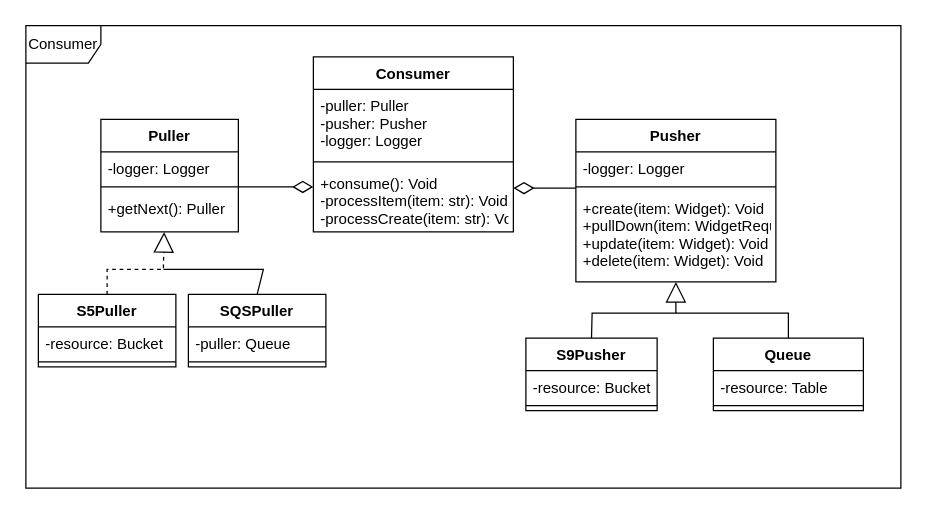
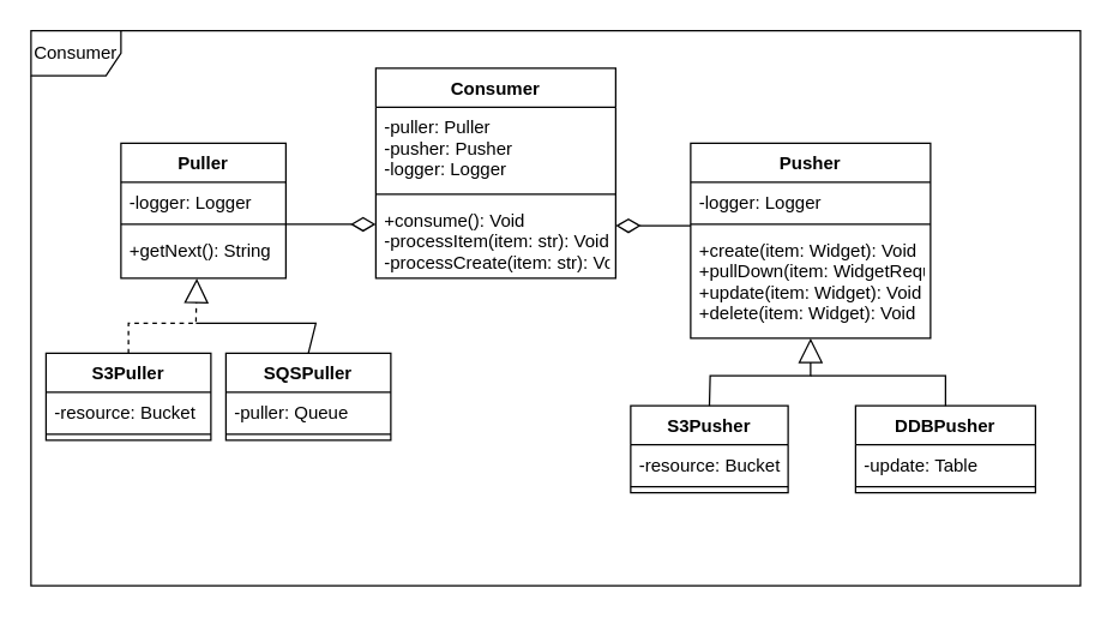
  <mxCell id="0" />
  <mxCell id="1" parent="0" />
  <mxCell id="2" value="Consumer" style="shape=umlFrame;whiteSpace=wrap;html=1;" parent="1" vertex="1"><mxGeometry x="20" y="20" width="700" height="370" as="geometry" /></mxCell>
  <mxCell id="3" value="Consumer" style="swimlane;fontStyle=1;align=center;verticalAlign=top;childLayout=stackLayout;horizontal=1;startSize=26;horizontalStack=0;resizeParent=1;resizeParentMax=0;resizeLast=0;collapsible=1;marginBottom=0;" parent="1" vertex="1"><mxGeometry x="250" y="45" width="160" height="140" as="geometry" /></mxCell>
  <mxCell id="4" value="-puller: Puller&#10;-pusher: Pusher&#10;-logger: Logger" style="text;strokeColor=none;fillColor=none;align=left;verticalAlign=top;spacingLeft=4;spacingRight=4;overflow=hidden;rotatable=0;points=[[0,0.5],[1,0.5]];portConstraint=eastwest;" parent="3" vertex="1"><mxGeometry y="26" width="160" height="54" as="geometry" /></mxCell>
  <mxCell id="5" value="" style="line;strokeWidth=1;fillColor=none;align=left;verticalAlign=middle;spacingTop=-1;spacingLeft=3;spacingRight=3;rotatable=0;labelPosition=right;points=[];portConstraint=eastwest;strokeColor=inherit;" parent="3" vertex="1"><mxGeometry y="80" width="160" height="8" as="geometry" /></mxCell>
  <mxCell id="6" value="+consume(): Void&#10;-processItem(item: str): Void&#10;-processCreate(item: str): Void&#10;" style="text;strokeColor=none;fillColor=none;align=left;verticalAlign=top;spacingLeft=4;spacingRight=4;overflow=hidden;rotatable=0;points=[[0,0.5],[1,0.5]];portConstraint=eastwest;" parent="3" vertex="1"><mxGeometry y="88" width="160" height="52" as="geometry" /></mxCell>
  <mxCell id="7" value="Pusher" style="swimlane;fontStyle=1;align=center;verticalAlign=top;childLayout=stackLayout;horizontal=1;startSize=26;horizontalStack=0;resizeParent=1;resizeParentMax=0;resizeLast=0;collapsible=1;marginBottom=0;" parent="1" vertex="1"><mxGeometry x="460" y="95" width="160" height="130" as="geometry" /></mxCell>
  <mxCell id="8" value="-logger: Logger" style="text;strokeColor=none;fillColor=none;align=left;verticalAlign=top;spacingLeft=4;spacingRight=4;overflow=hidden;rotatable=0;points=[[0,0.5],[1,0.5]];portConstraint=eastwest;" parent="7" vertex="1"><mxGeometry y="26" width="160" height="24" as="geometry" /></mxCell>
  <mxCell id="9" value="" style="line;strokeWidth=1;fillColor=none;align=left;verticalAlign=middle;spacingTop=-1;spacingLeft=3;spacingRight=3;rotatable=0;labelPosition=right;points=[];portConstraint=eastwest;strokeColor=inherit;" parent="7" vertex="1"><mxGeometry y="50" width="160" height="8" as="geometry" /></mxCell>
  <mxCell id="10" value="+create(item: Widget): Void&#10;+pullDown(item: WidgetRequest): String&#10;+update(item: Widget): Void&#10;+delete(item: Widget): Void" style="text;strokeColor=none;fillColor=none;align=left;verticalAlign=top;spacingLeft=4;spacingRight=4;overflow=hidden;rotatable=0;points=[[0,0.5],[1,0.5]];portConstraint=eastwest;" parent="7" vertex="1"><mxGeometry y="58" width="160" height="72" as="geometry" /></mxCell>
- <mxCell id="11" value="S9Pusher" style="swimlane;fontStyle=1;align=center;verticalAlign=top;childLayout=stackLayout;horizontal=1;startSize=26;horizontalStack=0;resizeParent=1;resizeParentMax=0;resizeLast=0;collapsible=1;marginBottom=0;" parent="1" vertex="1"><mxGeometry x="420" y="270" width="105" height="58" as="geometry" /></mxCell>
+ <mxCell id="11" value="S3Pusher" style="swimlane;fontStyle=1;align=center;verticalAlign=top;childLayout=stackLayout;horizontal=1;startSize=26;horizontalStack=0;resizeParent=1;resizeParentMax=0;resizeLast=0;collapsible=1;marginBottom=0;" parent="1" vertex="1"><mxGeometry x="420" y="270" width="105" height="58" as="geometry" /></mxCell>
  <mxCell id="12" value="-resource: Bucket" style="text;strokeColor=none;fillColor=none;align=left;verticalAlign=top;spacingLeft=4;spacingRight=4;overflow=hidden;rotatable=0;points=[[0,0.5],[1,0.5]];portConstraint=eastwest;" parent="11" vertex="1"><mxGeometry y="26" width="105" height="24" as="geometry" /></mxCell>
  <mxCell id="13" value="" style="line;strokeWidth=1;fillColor=none;align=left;verticalAlign=middle;spacingTop=-1;spacingLeft=3;spacingRight=3;rotatable=0;labelPosition=right;points=[];portConstraint=eastwest;strokeColor=inherit;" parent="11" vertex="1"><mxGeometry y="50" width="105" height="8" as="geometry" /></mxCell>
- <mxCell id="14" value="Queue" style="swimlane;fontStyle=1;align=center;verticalAlign=top;childLayout=stackLayout;horizontal=1;startSize=26;horizontalStack=0;resizeParent=1;resizeParentMax=0;resizeLast=0;collapsible=1;marginBottom=0;" parent="1" vertex="1"><mxGeometry x="570" y="270" width="120" height="58" as="geometry" /></mxCell>
- <mxCell id="15" value="-resource: Table" style="text;strokeColor=none;fillColor=none;align=left;verticalAlign=top;spacingLeft=4;spacingRight=4;overflow=hidden;rotatable=0;points=[[0,0.5],[1,0.5]];portConstraint=eastwest;" parent="14" vertex="1"><mxGeometry y="26" width="120" height="24" as="geometry" /></mxCell>
+ <mxCell id="14" value="DDBPusher" style="swimlane;fontStyle=1;align=center;verticalAlign=top;childLayout=stackLayout;horizontal=1;startSize=26;horizontalStack=0;resizeParent=1;resizeParentMax=0;resizeLast=0;collapsible=1;marginBottom=0;" parent="1" vertex="1"><mxGeometry x="570" y="270" width="120" height="58" as="geometry" /></mxCell>
+ <mxCell id="15" value="-update: Table" style="text;strokeColor=none;fillColor=none;align=left;verticalAlign=top;spacingLeft=4;spacingRight=4;overflow=hidden;rotatable=0;points=[[0,0.5],[1,0.5]];portConstraint=eastwest;" parent="14" vertex="1"><mxGeometry y="26" width="120" height="24" as="geometry" /></mxCell>
  <mxCell id="16" value="" style="line;strokeWidth=1;fillColor=none;align=left;verticalAlign=middle;spacingTop=-1;spacingLeft=3;spacingRight=3;rotatable=0;labelPosition=right;points=[];portConstraint=eastwest;strokeColor=inherit;" parent="14" vertex="1"><mxGeometry y="50" width="120" height="8" as="geometry" /></mxCell>
  <mxCell id="17" value="Puller" style="swimlane;fontStyle=1;align=center;verticalAlign=top;childLayout=stackLayout;horizontal=1;startSize=26;horizontalStack=0;resizeParent=1;resizeParentMax=0;resizeLast=0;collapsible=1;marginBottom=0;" parent="1" vertex="1"><mxGeometry x="80" y="95" width="110" height="90" as="geometry" /></mxCell>
  <mxCell id="18" value="-logger: Logger" style="text;strokeColor=none;fillColor=none;align=left;verticalAlign=top;spacingLeft=4;spacingRight=4;overflow=hidden;rotatable=0;points=[[0,0.5],[1,0.5]];portConstraint=eastwest;" parent="17" vertex="1"><mxGeometry y="26" width="110" height="24" as="geometry" /></mxCell>
  <mxCell id="19" value="" style="line;strokeWidth=1;fillColor=none;align=left;verticalAlign=middle;spacingTop=-1;spacingLeft=3;spacingRight=3;rotatable=0;labelPosition=right;points=[];portConstraint=eastwest;strokeColor=inherit;" parent="17" vertex="1"><mxGeometry y="50" width="110" height="8" as="geometry" /></mxCell>
- <mxCell id="20" value="+getNext(): Puller" style="text;strokeColor=none;fillColor=none;align=left;verticalAlign=top;spacingLeft=4;spacingRight=4;overflow=hidden;rotatable=0;points=[[0,0.5],[1,0.5]];portConstraint=eastwest;" parent="17" vertex="1"><mxGeometry y="58" width="110" height="32" as="geometry" /></mxCell>
- <mxCell id="21" value="S5Puller" style="swimlane;fontStyle=1;align=center;verticalAlign=top;childLayout=stackLayout;horizontal=1;startSize=26;horizontalStack=0;resizeParent=1;resizeParentMax=0;resizeLast=0;collapsible=1;marginBottom=0;" parent="1" vertex="1"><mxGeometry x="30" y="235" width="110" height="58" as="geometry" /></mxCell>
+ <mxCell id="20" value="+getNext(): String" style="text;strokeColor=none;fillColor=none;align=left;verticalAlign=top;spacingLeft=4;spacingRight=4;overflow=hidden;rotatable=0;points=[[0,0.5],[1,0.5]];portConstraint=eastwest;" parent="17" vertex="1"><mxGeometry y="58" width="110" height="32" as="geometry" /></mxCell>
+ <mxCell id="21" value="S3Puller" style="swimlane;fontStyle=1;align=center;verticalAlign=top;childLayout=stackLayout;horizontal=1;startSize=26;horizontalStack=0;resizeParent=1;resizeParentMax=0;resizeLast=0;collapsible=1;marginBottom=0;" parent="1" vertex="1"><mxGeometry x="30" y="235" width="110" height="58" as="geometry" /></mxCell>
  <mxCell id="22" value="-resource: Bucket" style="text;strokeColor=none;fillColor=none;align=left;verticalAlign=top;spacingLeft=4;spacingRight=4;overflow=hidden;rotatable=0;points=[[0,0.5],[1,0.5]];portConstraint=eastwest;" parent="21" vertex="1"><mxGeometry y="26" width="110" height="24" as="geometry" /></mxCell>
  <mxCell id="23" value="" style="line;strokeWidth=1;fillColor=none;align=left;verticalAlign=middle;spacingTop=-1;spacingLeft=3;spacingRight=3;rotatable=0;labelPosition=right;points=[];portConstraint=eastwest;strokeColor=inherit;" parent="21" vertex="1"><mxGeometry y="50" width="110" height="8" as="geometry" /></mxCell>
  <mxCell id="24" value="" style="endArrow=diamondThin;html=1;rounded=0;strokeColor=default;endFill=0;entryX=0;entryY=0.308;entryDx=0;entryDy=0;entryPerimeter=0;endSize=14;" parent="1" source="19" target="6" edge="1"><mxGeometry width="50" height="50" relative="1" as="geometry"><mxPoint x="200" y="145" as="sourcePoint" /><mxPoint x="240" y="159" as="targetPoint" /></mxGeometry></mxCell>
  <mxCell id="25" value="" style="endArrow=diamondThin;html=1;rounded=0;strokeColor=default;endFill=0;entryX=1;entryY=0.327;entryDx=0;entryDy=0;entryPerimeter=0;endSize=14;exitX=0;exitY=0.625;exitDx=0;exitDy=0;exitPerimeter=0;" parent="1" source="9" target="6" edge="1"><mxGeometry width="50" height="50" relative="1" as="geometry"><mxPoint x="450" y="155" as="sourcePoint" /><mxPoint x="390" y="205.006" as="targetPoint" /></mxGeometry></mxCell>
  <mxCell id="26" value="" style="endArrow=block;html=1;rounded=0;strokeColor=default;endSize=14;endFill=0;exitX=0.5;exitY=0;exitDx=0;exitDy=0;" parent="1" source="11" target="10" edge="1"><mxGeometry width="50" height="50" relative="1" as="geometry"><mxPoint x="430" y="230" as="sourcePoint" /><mxPoint x="540" y="230" as="targetPoint" /><Array as="points"><mxPoint x="473" y="250" /><mxPoint x="540" y="250" /></Array></mxGeometry></mxCell>
  <mxCell id="27" value="" style="endArrow=none;html=1;rounded=0;strokeColor=default;endSize=14;endFill=0;" parent="1" source="14" edge="1"><mxGeometry width="50" height="50" relative="1" as="geometry"><mxPoint x="680" y="250" as="sourcePoint" /><mxPoint x="540" y="250" as="targetPoint" /><Array as="points"><mxPoint x="630" y="250" /></Array></mxGeometry></mxCell>
  <mxCell id="28" value="" style="endArrow=block;html=1;rounded=0;strokeColor=default;endSize=14;endFill=0;entryX=0.46;entryY=1.004;entryDx=0;entryDy=0;entryPerimeter=0;dashed=1;" parent="1" source="21" target="20" edge="1"><mxGeometry width="50" height="50" relative="1" as="geometry"><mxPoint x="80" y="225" as="sourcePoint" /><mxPoint x="147.5" y="185" as="targetPoint" /><Array as="points"><mxPoint x="85" y="215" /><mxPoint x="130" y="215" /></Array></mxGeometry></mxCell>
  <mxCell id="29" value="SQSPuller" style="swimlane;fontStyle=1;align=center;verticalAlign=top;childLayout=stackLayout;horizontal=1;startSize=26;horizontalStack=0;resizeParent=1;resizeParentMax=0;resizeLast=0;collapsible=1;marginBottom=0;" vertex="1" parent="1"><mxGeometry x="150" y="235" width="110" height="58" as="geometry" /></mxCell>
  <mxCell id="30" value="-puller: Queue" style="text;strokeColor=none;fillColor=none;align=left;verticalAlign=top;spacingLeft=4;spacingRight=4;overflow=hidden;rotatable=0;points=[[0,0.5],[1,0.5]];portConstraint=eastwest;" vertex="1" parent="29"><mxGeometry y="26" width="110" height="24" as="geometry" /></mxCell>
  <mxCell id="31" value="" style="line;strokeWidth=1;fillColor=none;align=left;verticalAlign=middle;spacingTop=-1;spacingLeft=3;spacingRight=3;rotatable=0;labelPosition=right;points=[];portConstraint=eastwest;strokeColor=inherit;" vertex="1" parent="29"><mxGeometry y="50" width="110" height="8" as="geometry" /></mxCell>
  <mxCell id="32" value="" style="endArrow=none;html=1;rounded=0;strokeColor=default;endSize=14;endFill=0;exitX=0.5;exitY=0;exitDx=0;exitDy=0;" edge="1" parent="1" source="29"><mxGeometry width="50" height="50" relative="1" as="geometry"><mxPoint x="182.2" y="234.87" as="sourcePoint" /><mxPoint x="130" y="215" as="targetPoint" /><Array as="points"><mxPoint x="210" y="215" /></Array></mxGeometry></mxCell>
